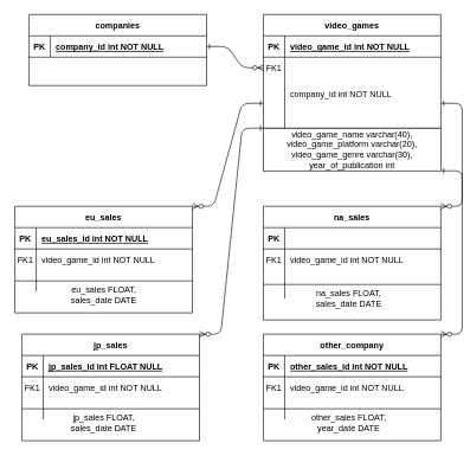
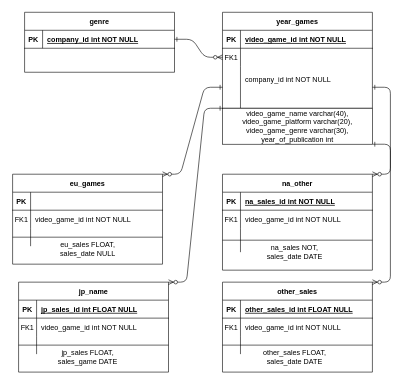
  <mxCell id="0" />
  <mxCell id="1" parent="0" />
  <mxCell id="2" value="" style="edgeStyle=entityRelationEdgeStyle;endArrow=ERzeroToMany;startArrow=ERone;endFill=1;startFill=0;" parent="1" source="25" target="7" edge="1"><mxGeometry width="100" height="100" relative="1" as="geometry"><mxPoint x="260" y="620" as="sourcePoint" /><mxPoint x="360" y="520" as="targetPoint" /></mxGeometry></mxCell>
- <mxCell id="3" value="video_games" style="shape=table;startSize=30;container=1;collapsible=1;childLayout=tableLayout;fixedRows=1;rowLines=0;fontStyle=1;align=center;resizeLast=1;fontColor=default;fillColor=default;strokeColor=default;" parent="1" vertex="1"><mxGeometry x="370" y="20" width="250" height="160" as="geometry" /></mxCell>
+ <mxCell id="3" value="year_games" style="shape=table;startSize=30;container=1;collapsible=1;childLayout=tableLayout;fixedRows=1;rowLines=0;fontStyle=1;align=center;resizeLast=1;fontColor=default;fillColor=default;strokeColor=default;" parent="1" vertex="1"><mxGeometry x="370" y="20" width="250" height="160" as="geometry" /></mxCell>
  <mxCell id="4" value="" style="shape=partialRectangle;collapsible=0;dropTarget=0;pointerEvents=0;fillColor=none;points=[[0,0.5],[1,0.5]];portConstraint=eastwest;top=0;left=0;right=0;bottom=1;fontColor=default;" parent="3" vertex="1"><mxGeometry y="30" width="250" height="30" as="geometry" /></mxCell>
  <mxCell id="5" value="PK" style="shape=partialRectangle;overflow=hidden;connectable=0;fillColor=none;top=0;left=0;bottom=0;right=0;fontStyle=1;" parent="4" vertex="1"><mxGeometry width="30" height="30" as="geometry"><mxRectangle width="30" height="30" as="alternateBounds" /></mxGeometry></mxCell>
  <mxCell id="6" value="video_game_id int NOT NULL " style="shape=partialRectangle;overflow=hidden;connectable=0;fillColor=none;top=0;left=0;bottom=0;right=0;align=left;spacingLeft=6;fontStyle=5;fontColor=default;" parent="4" vertex="1"><mxGeometry x="30" width="220" height="30" as="geometry"><mxRectangle width="220" height="30" as="alternateBounds" /></mxGeometry></mxCell>
  <mxCell id="7" value="" style="shape=partialRectangle;collapsible=0;dropTarget=0;pointerEvents=0;fillColor=none;points=[[0,0.5],[1,0.5]];portConstraint=eastwest;top=0;left=0;right=0;bottom=0;" parent="3" vertex="1"><mxGeometry y="60" width="250" height="30" as="geometry" /></mxCell>
  <mxCell id="8" value="FK1" style="shape=partialRectangle;overflow=hidden;connectable=0;fillColor=none;top=0;left=0;bottom=0;right=0;" parent="7" vertex="1"><mxGeometry width="30" height="30" as="geometry"><mxRectangle width="30" height="30" as="alternateBounds" /></mxGeometry></mxCell>
  <mxCell id="9" value="" style="shape=partialRectangle;overflow=hidden;connectable=0;fillColor=none;top=0;left=0;bottom=0;right=0;align=left;spacingLeft=6;fontColor=default;" parent="7" vertex="1"><mxGeometry x="30" width="220" height="30" as="geometry"><mxRectangle width="220" height="30" as="alternateBounds" /></mxGeometry></mxCell>
  <mxCell id="10" value="" style="shape=partialRectangle;collapsible=0;dropTarget=0;pointerEvents=0;fillColor=none;points=[[0,0.5],[1,0.5]];portConstraint=eastwest;top=0;left=0;right=0;bottom=0;strokeColor=default;fontColor=default;" parent="3" vertex="1"><mxGeometry y="90" width="250" height="70" as="geometry" /></mxCell>
  <mxCell id="11" value="" style="shape=partialRectangle;overflow=hidden;connectable=0;fillColor=none;top=0;left=0;bottom=0;right=0;strokeColor=default;fontColor=default;" parent="10" vertex="1"><mxGeometry width="30" height="70" as="geometry"><mxRectangle width="30" height="70" as="alternateBounds" /></mxGeometry></mxCell>
  <mxCell id="12" value="&#10;company_id int NOT NULL&#10;&#10;&#10;&#10;" style="shape=partialRectangle;overflow=hidden;connectable=0;fillColor=none;top=0;left=0;bottom=0;right=0;align=left;spacingLeft=6;fontColor=default;strokeColor=default;" parent="10" vertex="1"><mxGeometry x="30" width="220" height="70" as="geometry"><mxRectangle width="220" height="70" as="alternateBounds" /></mxGeometry></mxCell>
- <mxCell id="13" value="na_sales" style="shape=table;startSize=30;container=1;collapsible=1;childLayout=tableLayout;fixedRows=1;rowLines=0;fontStyle=1;align=center;resizeLast=1;fillColor=default;strokeColor=default;fontColor=default;" parent="1" vertex="1"><mxGeometry x="370" y="290" width="250" height="160" as="geometry" /></mxCell>
+ <mxCell id="13" value="na_other" style="shape=table;startSize=30;container=1;collapsible=1;childLayout=tableLayout;fixedRows=1;rowLines=0;fontStyle=1;align=center;resizeLast=1;fillColor=default;strokeColor=default;fontColor=default;" parent="1" vertex="1"><mxGeometry x="370" y="290" width="250" height="160" as="geometry" /></mxCell>
  <mxCell id="14" value="" style="shape=partialRectangle;collapsible=0;dropTarget=0;pointerEvents=0;fillColor=none;points=[[0,0.5],[1,0.5]];portConstraint=eastwest;top=0;left=0;right=0;bottom=1;fontColor=default;" parent="13" vertex="1"><mxGeometry y="30" width="250" height="30" as="geometry" /></mxCell>
  <mxCell id="15" value="PK" style="shape=partialRectangle;overflow=hidden;connectable=0;fillColor=none;top=0;left=0;bottom=0;right=0;fontStyle=1;" parent="14" vertex="1"><mxGeometry width="30" height="30" as="geometry"><mxRectangle width="30" height="30" as="alternateBounds" /></mxGeometry></mxCell>
+ <mxCell id="16" value="na_sales_id int NOT NULL " style="shape=partialRectangle;overflow=hidden;connectable=0;fillColor=none;top=0;left=0;bottom=0;right=0;align=left;spacingLeft=6;fontStyle=5;fontColor=default;" parent="14" vertex="1"><mxGeometry x="30" width="220" height="30" as="geometry"><mxRectangle width="220" height="30" as="alternateBounds" /></mxGeometry></mxCell>
  <mxCell id="17" value="" style="shape=partialRectangle;collapsible=0;dropTarget=0;pointerEvents=0;fillColor=none;points=[[0,0.5],[1,0.5]];portConstraint=eastwest;top=0;left=0;right=0;bottom=0;" parent="13" vertex="1"><mxGeometry y="60" width="250" height="30" as="geometry" /></mxCell>
  <mxCell id="18" value="FK1" style="shape=partialRectangle;overflow=hidden;connectable=0;fillColor=none;top=0;left=0;bottom=0;right=0;" parent="17" vertex="1"><mxGeometry width="30" height="30" as="geometry"><mxRectangle width="30" height="30" as="alternateBounds" /></mxGeometry></mxCell>
  <mxCell id="19" value="video_game_id int NOT NULL" style="shape=partialRectangle;overflow=hidden;connectable=0;fillColor=none;top=0;left=0;bottom=0;right=0;align=left;spacingLeft=6;fontColor=default;perimeterSpacing=5;strokeColor=default;" parent="17" vertex="1"><mxGeometry x="30" width="220" height="30" as="geometry"><mxRectangle width="220" height="30" as="alternateBounds" /></mxGeometry></mxCell>
  <mxCell id="20" value="" style="shape=partialRectangle;collapsible=0;dropTarget=0;pointerEvents=0;fillColor=none;points=[[0,0.5],[1,0.5]];portConstraint=eastwest;top=0;left=0;right=0;bottom=0;" parent="13" vertex="1"><mxGeometry y="90" width="250" height="40" as="geometry" /></mxCell>
  <mxCell id="21" value="" style="shape=partialRectangle;overflow=hidden;connectable=0;fillColor=none;top=0;left=0;bottom=0;right=0;strokeColor=default;fontColor=default;" parent="20" vertex="1"><mxGeometry width="30" height="40" as="geometry"><mxRectangle width="30" height="40" as="alternateBounds" /></mxGeometry></mxCell>
  <mxCell id="22" value="" style="shape=partialRectangle;overflow=hidden;connectable=0;fillColor=none;top=0;left=0;bottom=0;right=0;align=left;spacingLeft=6;fontColor=default;strokeColor=default;" parent="20" vertex="1"><mxGeometry x="30" width="220" height="40" as="geometry"><mxRectangle width="220" height="40" as="alternateBounds" /></mxGeometry></mxCell>
  <mxCell id="23" value="" style="endArrow=none;html=1;rounded=0;labelBackgroundColor=default;fontColor=default;strokeColor=default;exitX=0;exitY=0.5;exitDx=0;exitDy=0;entryX=1;entryY=0.5;entryDx=0;entryDy=0;" parent="13" source="20" target="20" edge="1"><mxGeometry width="50" height="50" relative="1" as="geometry"><mxPoint x="50" y="20" as="sourcePoint" /><mxPoint x="100" y="-30" as="targetPoint" /></mxGeometry></mxCell>
- <mxCell id="24" value="companies" style="shape=table;startSize=30;container=1;collapsible=1;childLayout=tableLayout;fixedRows=1;rowLines=0;fontStyle=1;align=center;resizeLast=1;fontColor=default;" parent="1" vertex="1"><mxGeometry x="40" y="20" width="250" height="100" as="geometry" /></mxCell>
+ <mxCell id="24" value="genre" style="shape=table;startSize=30;container=1;collapsible=1;childLayout=tableLayout;fixedRows=1;rowLines=0;fontStyle=1;align=center;resizeLast=1;fontColor=default;" parent="1" vertex="1"><mxGeometry x="40" y="20" width="250" height="100" as="geometry" /></mxCell>
  <mxCell id="25" value="" style="shape=partialRectangle;collapsible=0;dropTarget=0;pointerEvents=0;fillColor=none;points=[[0,0.5],[1,0.5]];portConstraint=eastwest;top=0;left=0;right=0;bottom=1;fontColor=default;" parent="24" vertex="1"><mxGeometry y="30" width="250" height="30" as="geometry" /></mxCell>
  <mxCell id="26" value="PK" style="shape=partialRectangle;overflow=hidden;connectable=0;fillColor=none;top=0;left=0;bottom=0;right=0;fontStyle=1;" parent="25" vertex="1"><mxGeometry width="30" height="30" as="geometry"><mxRectangle width="30" height="30" as="alternateBounds" /></mxGeometry></mxCell>
  <mxCell id="27" value="company_id int NOT NULL " style="shape=partialRectangle;overflow=hidden;connectable=0;fillColor=none;top=0;left=0;bottom=0;right=0;align=left;spacingLeft=6;fontStyle=5;fontColor=default;" parent="25" vertex="1"><mxGeometry x="30" width="220" height="30" as="geometry"><mxRectangle width="220" height="30" as="alternateBounds" /></mxGeometry></mxCell>
  <mxCell id="28" value="" style="shape=partialRectangle;collapsible=0;dropTarget=0;pointerEvents=0;fillColor=none;points=[[0,0.5],[1,0.5]];portConstraint=eastwest;top=0;left=0;right=0;bottom=0;strokeColor=default;fontColor=default;" parent="24" vertex="1"><mxGeometry y="60" width="250" height="30" as="geometry" /></mxCell>
  <mxCell id="29" value="" style="shape=partialRectangle;overflow=hidden;connectable=0;fillColor=none;top=0;left=0;bottom=0;right=0;" parent="28" vertex="1"><mxGeometry width="30" height="30" as="geometry"><mxRectangle width="30" height="30" as="alternateBounds" /></mxGeometry></mxCell>
  <mxCell id="30" value="&lt;div&gt;video_game_name varchar(40),&lt;/div&gt;&lt;div&gt;video_game_platform varchar(20),&lt;/div&gt;&lt;div&gt;video_game_genre varchar(30),&lt;/div&gt;&lt;div&gt;year_of_publication int&lt;br&gt;&lt;/div&gt;" style="rounded=0;whiteSpace=wrap;html=1;fontColor=default;strokeColor=default;fillColor=default;" parent="1" vertex="1"><mxGeometry x="370" y="180" width="250" height="60" as="geometry" /></mxCell>
- <mxCell id="31" value="&lt;div&gt;na_sales FLOAT,&lt;/div&gt;&lt;div&gt;sales_date DATE&lt;br&gt;&lt;/div&gt;" style="text;html=1;align=center;verticalAlign=middle;resizable=0;points=[];autosize=1;strokeColor=none;fillColor=none;fontColor=default;" parent="1" vertex="1"><mxGeometry x="435" y="405" width="110" height="30" as="geometry" /></mxCell>
- <mxCell id="32" value="other_company" style="shape=table;startSize=30;container=1;collapsible=1;childLayout=tableLayout;fixedRows=1;rowLines=0;fontStyle=1;align=center;resizeLast=1;fillColor=default;strokeColor=default;fontColor=default;" parent="1" vertex="1"><mxGeometry x="370" y="470" width="250" height="150" as="geometry" /></mxCell>
+ <mxCell id="31" value="&lt;div&gt;na_sales NOT,&lt;/div&gt;&lt;div&gt;sales_date DATE&lt;br&gt;&lt;/div&gt;" style="text;html=1;align=center;verticalAlign=middle;resizable=0;points=[];autosize=1;strokeColor=none;fillColor=none;fontColor=default;" parent="1" vertex="1"><mxGeometry x="435" y="405" width="110" height="30" as="geometry" /></mxCell>
+ <mxCell id="32" value="other_sales" style="shape=table;startSize=30;container=1;collapsible=1;childLayout=tableLayout;fixedRows=1;rowLines=0;fontStyle=1;align=center;resizeLast=1;fillColor=default;strokeColor=default;fontColor=default;" parent="1" vertex="1"><mxGeometry x="370" y="470" width="250" height="150" as="geometry" /></mxCell>
  <mxCell id="33" value="" style="shape=partialRectangle;collapsible=0;dropTarget=0;pointerEvents=0;fillColor=none;points=[[0,0.5],[1,0.5]];portConstraint=eastwest;top=0;left=0;right=0;bottom=1;fontColor=default;" parent="32" vertex="1"><mxGeometry y="30" width="250" height="30" as="geometry" /></mxCell>
  <mxCell id="34" value="PK" style="shape=partialRectangle;overflow=hidden;connectable=0;fillColor=none;top=0;left=0;bottom=0;right=0;fontStyle=1;" parent="33" vertex="1"><mxGeometry width="30" height="30" as="geometry"><mxRectangle width="30" height="30" as="alternateBounds" /></mxGeometry></mxCell>
- <mxCell id="35" value="other_sales_id int NOT NULL " style="shape=partialRectangle;overflow=hidden;connectable=0;fillColor=none;top=0;left=0;bottom=0;right=0;align=left;spacingLeft=6;fontStyle=5;fontColor=default;" parent="33" vertex="1"><mxGeometry x="30" width="220" height="30" as="geometry"><mxRectangle width="220" height="30" as="alternateBounds" /></mxGeometry></mxCell>
+ <mxCell id="35" value="other_sales_id int FLOAT NULL " style="shape=partialRectangle;overflow=hidden;connectable=0;fillColor=none;top=0;left=0;bottom=0;right=0;align=left;spacingLeft=6;fontStyle=5;fontColor=default;" parent="33" vertex="1"><mxGeometry x="30" width="220" height="30" as="geometry"><mxRectangle width="220" height="30" as="alternateBounds" /></mxGeometry></mxCell>
  <mxCell id="36" value="" style="shape=partialRectangle;collapsible=0;dropTarget=0;pointerEvents=0;fillColor=none;points=[[0,0.5],[1,0.5]];portConstraint=eastwest;top=0;left=0;right=0;bottom=0;" parent="32" vertex="1"><mxGeometry y="60" width="250" height="30" as="geometry" /></mxCell>
  <mxCell id="37" value="FK1" style="shape=partialRectangle;overflow=hidden;connectable=0;fillColor=none;top=0;left=0;bottom=0;right=0;" parent="36" vertex="1"><mxGeometry width="30" height="30" as="geometry"><mxRectangle width="30" height="30" as="alternateBounds" /></mxGeometry></mxCell>
  <mxCell id="38" value="video_game_id int NOT NULL" style="shape=partialRectangle;overflow=hidden;connectable=0;fillColor=none;top=0;left=0;bottom=0;right=0;align=left;spacingLeft=6;fontColor=default;perimeterSpacing=5;strokeColor=default;" parent="36" vertex="1"><mxGeometry x="30" width="220" height="30" as="geometry"><mxRectangle width="220" height="30" as="alternateBounds" /></mxGeometry></mxCell>
  <mxCell id="39" value="" style="shape=partialRectangle;collapsible=0;dropTarget=0;pointerEvents=0;fillColor=none;points=[[0,0.5],[1,0.5]];portConstraint=eastwest;top=0;left=0;right=0;bottom=0;" parent="32" vertex="1"><mxGeometry y="90" width="250" height="30" as="geometry" /></mxCell>
  <mxCell id="40" value="" style="shape=partialRectangle;overflow=hidden;connectable=0;fillColor=none;top=0;left=0;bottom=0;right=0;strokeColor=default;fontColor=default;" parent="39" vertex="1"><mxGeometry width="30" height="30" as="geometry"><mxRectangle width="30" height="30" as="alternateBounds" /></mxGeometry></mxCell>
  <mxCell id="41" value="" style="shape=partialRectangle;overflow=hidden;connectable=0;fillColor=none;top=0;left=0;bottom=0;right=0;align=left;spacingLeft=6;fontColor=default;strokeColor=default;" parent="39" vertex="1"><mxGeometry x="30" width="220" height="30" as="geometry"><mxRectangle width="220" height="30" as="alternateBounds" /></mxGeometry></mxCell>
  <mxCell id="42" value="" style="endArrow=none;html=1;rounded=0;labelBackgroundColor=default;fontColor=default;strokeColor=default;exitX=0;exitY=0.5;exitDx=0;exitDy=0;entryX=1;entryY=0.5;entryDx=0;entryDy=0;" parent="32" source="39" target="39" edge="1"><mxGeometry width="50" height="50" relative="1" as="geometry"><mxPoint x="50" y="20" as="sourcePoint" /><mxPoint x="100" y="-30" as="targetPoint" /></mxGeometry></mxCell>
- <mxCell id="43" value="eu_sales" style="shape=table;startSize=30;container=1;collapsible=1;childLayout=tableLayout;fixedRows=1;rowLines=0;fontStyle=1;align=center;resizeLast=1;fillColor=default;strokeColor=default;fontColor=default;" parent="1" vertex="1"><mxGeometry x="20" y="290" width="250" height="150" as="geometry" /></mxCell>
+ <mxCell id="43" value="eu_games" style="shape=table;startSize=30;container=1;collapsible=1;childLayout=tableLayout;fixedRows=1;rowLines=0;fontStyle=1;align=center;resizeLast=1;fillColor=default;strokeColor=default;fontColor=default;" parent="1" vertex="1"><mxGeometry x="20" y="290" width="250" height="150" as="geometry" /></mxCell>
  <mxCell id="44" value="" style="shape=partialRectangle;collapsible=0;dropTarget=0;pointerEvents=0;fillColor=none;points=[[0,0.5],[1,0.5]];portConstraint=eastwest;top=0;left=0;right=0;bottom=1;fontColor=default;" parent="43" vertex="1"><mxGeometry y="30" width="250" height="30" as="geometry" /></mxCell>
  <mxCell id="45" value="PK" style="shape=partialRectangle;overflow=hidden;connectable=0;fillColor=none;top=0;left=0;bottom=0;right=0;fontStyle=1;" parent="44" vertex="1"><mxGeometry width="30" height="30" as="geometry"><mxRectangle width="30" height="30" as="alternateBounds" /></mxGeometry></mxCell>
- <mxCell id="46" value="eu_sales_id int NOT NULL " style="shape=partialRectangle;overflow=hidden;connectable=0;fillColor=none;top=0;left=0;bottom=0;right=0;align=left;spacingLeft=6;fontStyle=5;fontColor=default;" parent="44" vertex="1"><mxGeometry x="30" width="220" height="30" as="geometry"><mxRectangle width="220" height="30" as="alternateBounds" /></mxGeometry></mxCell>
  <mxCell id="47" value="" style="shape=partialRectangle;collapsible=0;dropTarget=0;pointerEvents=0;fillColor=none;points=[[0,0.5],[1,0.5]];portConstraint=eastwest;top=0;left=0;right=0;bottom=0;" parent="43" vertex="1"><mxGeometry y="60" width="250" height="30" as="geometry" /></mxCell>
  <mxCell id="48" value="FK1" style="shape=partialRectangle;overflow=hidden;connectable=0;fillColor=none;top=0;left=0;bottom=0;right=0;" parent="47" vertex="1"><mxGeometry width="30" height="30" as="geometry"><mxRectangle width="30" height="30" as="alternateBounds" /></mxGeometry></mxCell>
  <mxCell id="49" value="video_game_id int NOT NULL" style="shape=partialRectangle;overflow=hidden;connectable=0;fillColor=none;top=0;left=0;bottom=0;right=0;align=left;spacingLeft=6;fontColor=default;perimeterSpacing=5;strokeColor=default;" parent="47" vertex="1"><mxGeometry x="30" width="220" height="30" as="geometry"><mxRectangle width="220" height="30" as="alternateBounds" /></mxGeometry></mxCell>
  <mxCell id="50" value="" style="shape=partialRectangle;collapsible=0;dropTarget=0;pointerEvents=0;fillColor=none;points=[[0,0.5],[1,0.5]];portConstraint=eastwest;top=0;left=0;right=0;bottom=0;" parent="43" vertex="1"><mxGeometry y="90" width="250" height="30" as="geometry" /></mxCell>
  <mxCell id="51" value="" style="shape=partialRectangle;overflow=hidden;connectable=0;fillColor=none;top=0;left=0;bottom=0;right=0;strokeColor=default;fontColor=default;" parent="50" vertex="1"><mxGeometry width="30" height="30" as="geometry"><mxRectangle width="30" height="30" as="alternateBounds" /></mxGeometry></mxCell>
  <mxCell id="52" value="" style="shape=partialRectangle;overflow=hidden;connectable=0;fillColor=none;top=0;left=0;bottom=0;right=0;align=left;spacingLeft=6;fontColor=default;strokeColor=default;" parent="50" vertex="1"><mxGeometry x="30" width="220" height="30" as="geometry"><mxRectangle width="220" height="30" as="alternateBounds" /></mxGeometry></mxCell>
  <mxCell id="53" value="" style="endArrow=none;html=1;rounded=0;labelBackgroundColor=default;fontColor=default;strokeColor=default;exitX=0;exitY=0.5;exitDx=0;exitDy=0;entryX=1;entryY=0.5;entryDx=0;entryDy=0;" parent="43" source="50" target="50" edge="1"><mxGeometry width="50" height="50" relative="1" as="geometry"><mxPoint x="50" y="20" as="sourcePoint" /><mxPoint x="100" y="-30" as="targetPoint" /></mxGeometry></mxCell>
- <mxCell id="54" value="jp_sales" style="shape=table;startSize=30;container=1;collapsible=1;childLayout=tableLayout;fixedRows=1;rowLines=0;fontStyle=1;align=center;resizeLast=1;fillColor=default;strokeColor=default;fontColor=default;" parent="1" vertex="1"><mxGeometry x="30" y="470" width="250" height="150" as="geometry" /></mxCell>
+ <mxCell id="54" value="jp_name" style="shape=table;startSize=30;container=1;collapsible=1;childLayout=tableLayout;fixedRows=1;rowLines=0;fontStyle=1;align=center;resizeLast=1;fillColor=default;strokeColor=default;fontColor=default;" parent="1" vertex="1"><mxGeometry x="30" y="470" width="250" height="150" as="geometry" /></mxCell>
  <mxCell id="55" value="" style="shape=partialRectangle;collapsible=0;dropTarget=0;pointerEvents=0;fillColor=none;points=[[0,0.5],[1,0.5]];portConstraint=eastwest;top=0;left=0;right=0;bottom=1;fontColor=default;" parent="54" vertex="1"><mxGeometry y="30" width="250" height="30" as="geometry" /></mxCell>
  <mxCell id="56" value="PK" style="shape=partialRectangle;overflow=hidden;connectable=0;fillColor=none;top=0;left=0;bottom=0;right=0;fontStyle=1;" parent="55" vertex="1"><mxGeometry width="30" height="30" as="geometry"><mxRectangle width="30" height="30" as="alternateBounds" /></mxGeometry></mxCell>
  <mxCell id="57" value="jp_sales_id int FLOAT NULL " style="shape=partialRectangle;overflow=hidden;connectable=0;fillColor=none;top=0;left=0;bottom=0;right=0;align=left;spacingLeft=6;fontStyle=5;fontColor=default;" parent="55" vertex="1"><mxGeometry x="30" width="220" height="30" as="geometry"><mxRectangle width="220" height="30" as="alternateBounds" /></mxGeometry></mxCell>
  <mxCell id="58" value="" style="shape=partialRectangle;collapsible=0;dropTarget=0;pointerEvents=0;fillColor=none;points=[[0,0.5],[1,0.5]];portConstraint=eastwest;top=0;left=0;right=0;bottom=0;" parent="54" vertex="1"><mxGeometry y="60" width="250" height="30" as="geometry" /></mxCell>
  <mxCell id="59" value="FK1" style="shape=partialRectangle;overflow=hidden;connectable=0;fillColor=none;top=0;left=0;bottom=0;right=0;" parent="58" vertex="1"><mxGeometry width="30" height="30" as="geometry"><mxRectangle width="30" height="30" as="alternateBounds" /></mxGeometry></mxCell>
  <mxCell id="60" value="video_game_id int NOT NULL" style="shape=partialRectangle;overflow=hidden;connectable=0;fillColor=none;top=0;left=0;bottom=0;right=0;align=left;spacingLeft=6;fontColor=default;perimeterSpacing=5;strokeColor=default;" parent="58" vertex="1"><mxGeometry x="30" width="220" height="30" as="geometry"><mxRectangle width="220" height="30" as="alternateBounds" /></mxGeometry></mxCell>
  <mxCell id="61" value="" style="shape=partialRectangle;collapsible=0;dropTarget=0;pointerEvents=0;fillColor=none;points=[[0,0.5],[1,0.5]];portConstraint=eastwest;top=0;left=0;right=0;bottom=0;" parent="54" vertex="1"><mxGeometry y="90" width="250" height="30" as="geometry" /></mxCell>
  <mxCell id="62" value="" style="shape=partialRectangle;overflow=hidden;connectable=0;fillColor=none;top=0;left=0;bottom=0;right=0;strokeColor=default;fontColor=default;" parent="61" vertex="1"><mxGeometry width="30" height="30" as="geometry"><mxRectangle width="30" height="30" as="alternateBounds" /></mxGeometry></mxCell>
  <mxCell id="63" value="" style="shape=partialRectangle;overflow=hidden;connectable=0;fillColor=none;top=0;left=0;bottom=0;right=0;align=left;spacingLeft=6;fontColor=default;strokeColor=default;" parent="61" vertex="1"><mxGeometry x="30" width="220" height="30" as="geometry"><mxRectangle width="220" height="30" as="alternateBounds" /></mxGeometry></mxCell>
  <mxCell id="64" value="" style="endArrow=none;html=1;rounded=0;labelBackgroundColor=default;fontColor=default;strokeColor=default;exitX=0;exitY=0.5;exitDx=0;exitDy=0;entryX=1;entryY=0.5;entryDx=0;entryDy=0;" parent="54" source="61" target="61" edge="1"><mxGeometry width="50" height="50" relative="1" as="geometry"><mxPoint x="50" y="20" as="sourcePoint" /><mxPoint x="100" y="-30" as="targetPoint" /></mxGeometry></mxCell>
- <mxCell id="65" value="&lt;div&gt;eu_sales FLOAT,&lt;/div&gt;&lt;div&gt;sales_date DATE&lt;br&gt;&lt;/div&gt;" style="text;html=1;align=center;verticalAlign=middle;resizable=0;points=[];autosize=1;strokeColor=none;fillColor=none;fontColor=default;" parent="1" vertex="1"><mxGeometry x="90" y="400" width="110" height="30" as="geometry" /></mxCell>
- <mxCell id="66" value="&lt;div&gt;other_sales FLOAT,&lt;/div&gt;&lt;div&gt;year_date DATE&lt;br&gt;&lt;/div&gt;" style="text;html=1;align=center;verticalAlign=middle;resizable=0;points=[];autosize=1;strokeColor=none;fillColor=none;fontColor=default;" parent="1" vertex="1"><mxGeometry x="430" y="580" width="120" height="30" as="geometry" /></mxCell>
- <mxCell id="67" value="&lt;div&gt;jp_sales FLOAT,&lt;/div&gt;&lt;div&gt;sales_date DATE&lt;br&gt;&lt;/div&gt;" style="text;html=1;align=center;verticalAlign=middle;resizable=0;points=[];autosize=1;strokeColor=none;fillColor=none;fontColor=default;" parent="1" vertex="1"><mxGeometry x="90" y="580" width="110" height="30" as="geometry" /></mxCell>
+ <mxCell id="65" value="&lt;div&gt;eu_sales FLOAT,&lt;/div&gt;&lt;div&gt;sales_date NULL&lt;br&gt;&lt;/div&gt;" style="text;html=1;align=center;verticalAlign=middle;resizable=0;points=[];autosize=1;strokeColor=none;fillColor=none;fontColor=default;" parent="1" vertex="1"><mxGeometry x="90" y="400" width="110" height="30" as="geometry" /></mxCell>
+ <mxCell id="66" value="&lt;div&gt;other_sales FLOAT,&lt;/div&gt;&lt;div&gt;sales_date DATE&lt;br&gt;&lt;/div&gt;" style="text;html=1;align=center;verticalAlign=middle;resizable=0;points=[];autosize=1;strokeColor=none;fillColor=none;fontColor=default;" parent="1" vertex="1"><mxGeometry x="430" y="580" width="120" height="30" as="geometry" /></mxCell>
+ <mxCell id="67" value="&lt;div&gt;jp_sales FLOAT,&lt;/div&gt;&lt;div&gt;sales_game DATE&lt;br&gt;&lt;/div&gt;" style="text;html=1;align=center;verticalAlign=middle;resizable=0;points=[];autosize=1;strokeColor=none;fillColor=none;fontColor=default;" parent="1" vertex="1"><mxGeometry x="90" y="580" width="110" height="30" as="geometry" /></mxCell>
  <mxCell id="68" value="" style="edgeStyle=entityRelationEdgeStyle;endArrow=ERzeroToMany;startArrow=ERone;endFill=1;startFill=0;exitX=0;exitY=0.5;exitDx=0;exitDy=0;entryX=1;entryY=0;entryDx=0;entryDy=0;" edge="1" parent="1" source="10" target="43"><mxGeometry width="100" height="100" relative="1" as="geometry"><mxPoint x="180" y="180" as="sourcePoint" /><mxPoint x="260" y="210" as="targetPoint" /></mxGeometry></mxCell>
  <mxCell id="69" value="" style="edgeStyle=entityRelationEdgeStyle;endArrow=ERzeroToMany;startArrow=ERone;endFill=1;startFill=0;exitX=0;exitY=0;exitDx=0;exitDy=0;entryX=1;entryY=0;entryDx=0;entryDy=0;" edge="1" parent="1" source="30" target="54"><mxGeometry width="100" height="100" relative="1" as="geometry"><mxPoint x="370" y="275" as="sourcePoint" /><mxPoint x="470" y="200" as="targetPoint" /></mxGeometry></mxCell>
  <mxCell id="70" value="" style="edgeStyle=entityRelationEdgeStyle;endArrow=ERzeroToMany;startArrow=ERone;endFill=1;startFill=0;exitX=1;exitY=0.5;exitDx=0;exitDy=0;entryX=1;entryY=0;entryDx=0;entryDy=0;" edge="1" parent="1" source="10" target="13"><mxGeometry width="100" height="100" relative="1" as="geometry"><mxPoint x="320" y="95" as="sourcePoint" /><mxPoint x="400" y="125" as="targetPoint" /></mxGeometry></mxCell>
  <mxCell id="71" value="" style="edgeStyle=entityRelationEdgeStyle;endArrow=ERzeroToMany;startArrow=ERone;endFill=1;startFill=0;exitX=1;exitY=1;exitDx=0;exitDy=0;entryX=1;entryY=0;entryDx=0;entryDy=0;" edge="1" parent="1" source="30" target="32"><mxGeometry width="100" height="100" relative="1" as="geometry"><mxPoint x="330" y="105" as="sourcePoint" /><mxPoint x="410" y="135" as="targetPoint" /></mxGeometry></mxCell>
